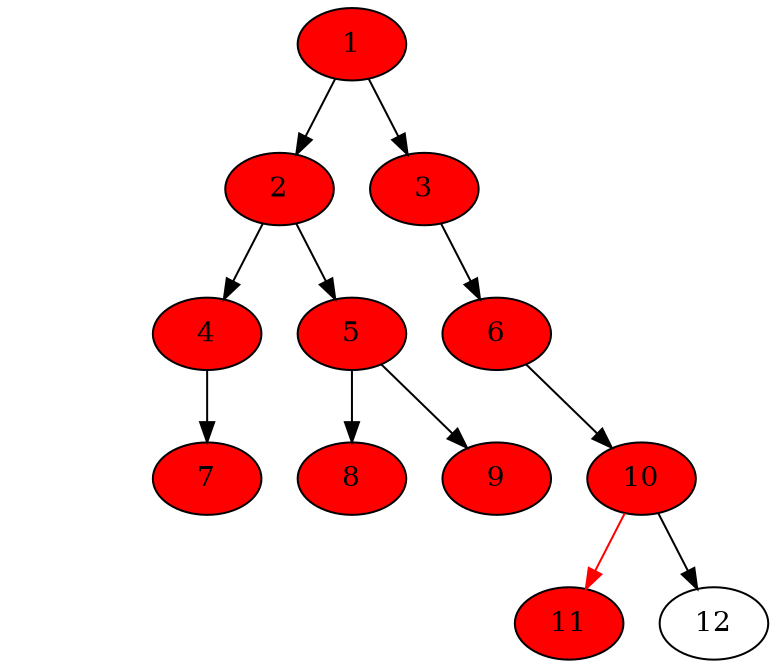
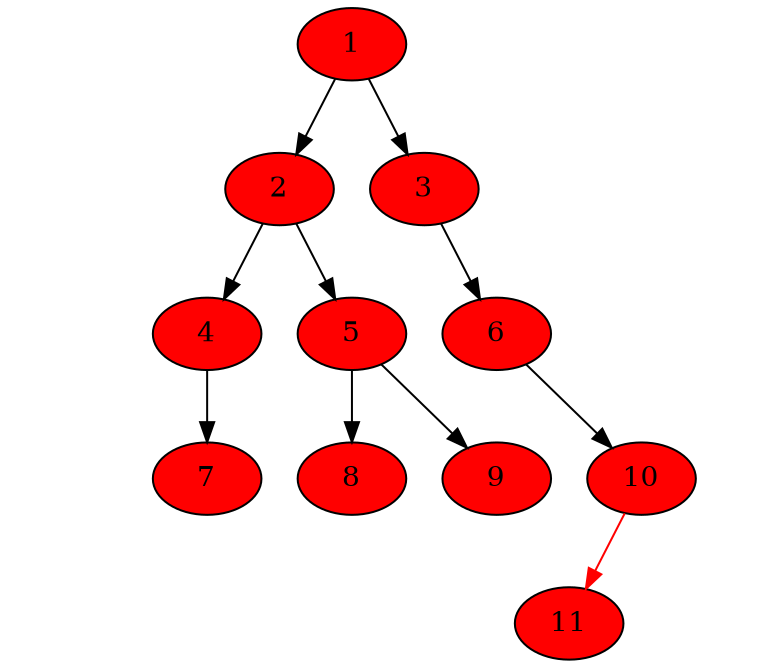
  digraph {
    ordering=out
    node [style=filled fillcolor=red]
    n1 [label=C style=invis fillcolor=""]
    1
    2
    3
    4
    5
    6
    7
    8
    9
    10
    11
-   12 [style="" fillcolor=""]
    1 -> 2
    1 -> 3
    2 -> 4
    2 -> 5
    3 -> n1 [style=invis]
    3 -> 6
    4 -> n1 [style=invis]
    4 -> 7
    5 -> 8
    5 -> 9
    6 -> n1 [style=invis]
    6 -> 10
    10 -> 11 [color=red]
-   10 -> 12
  }
